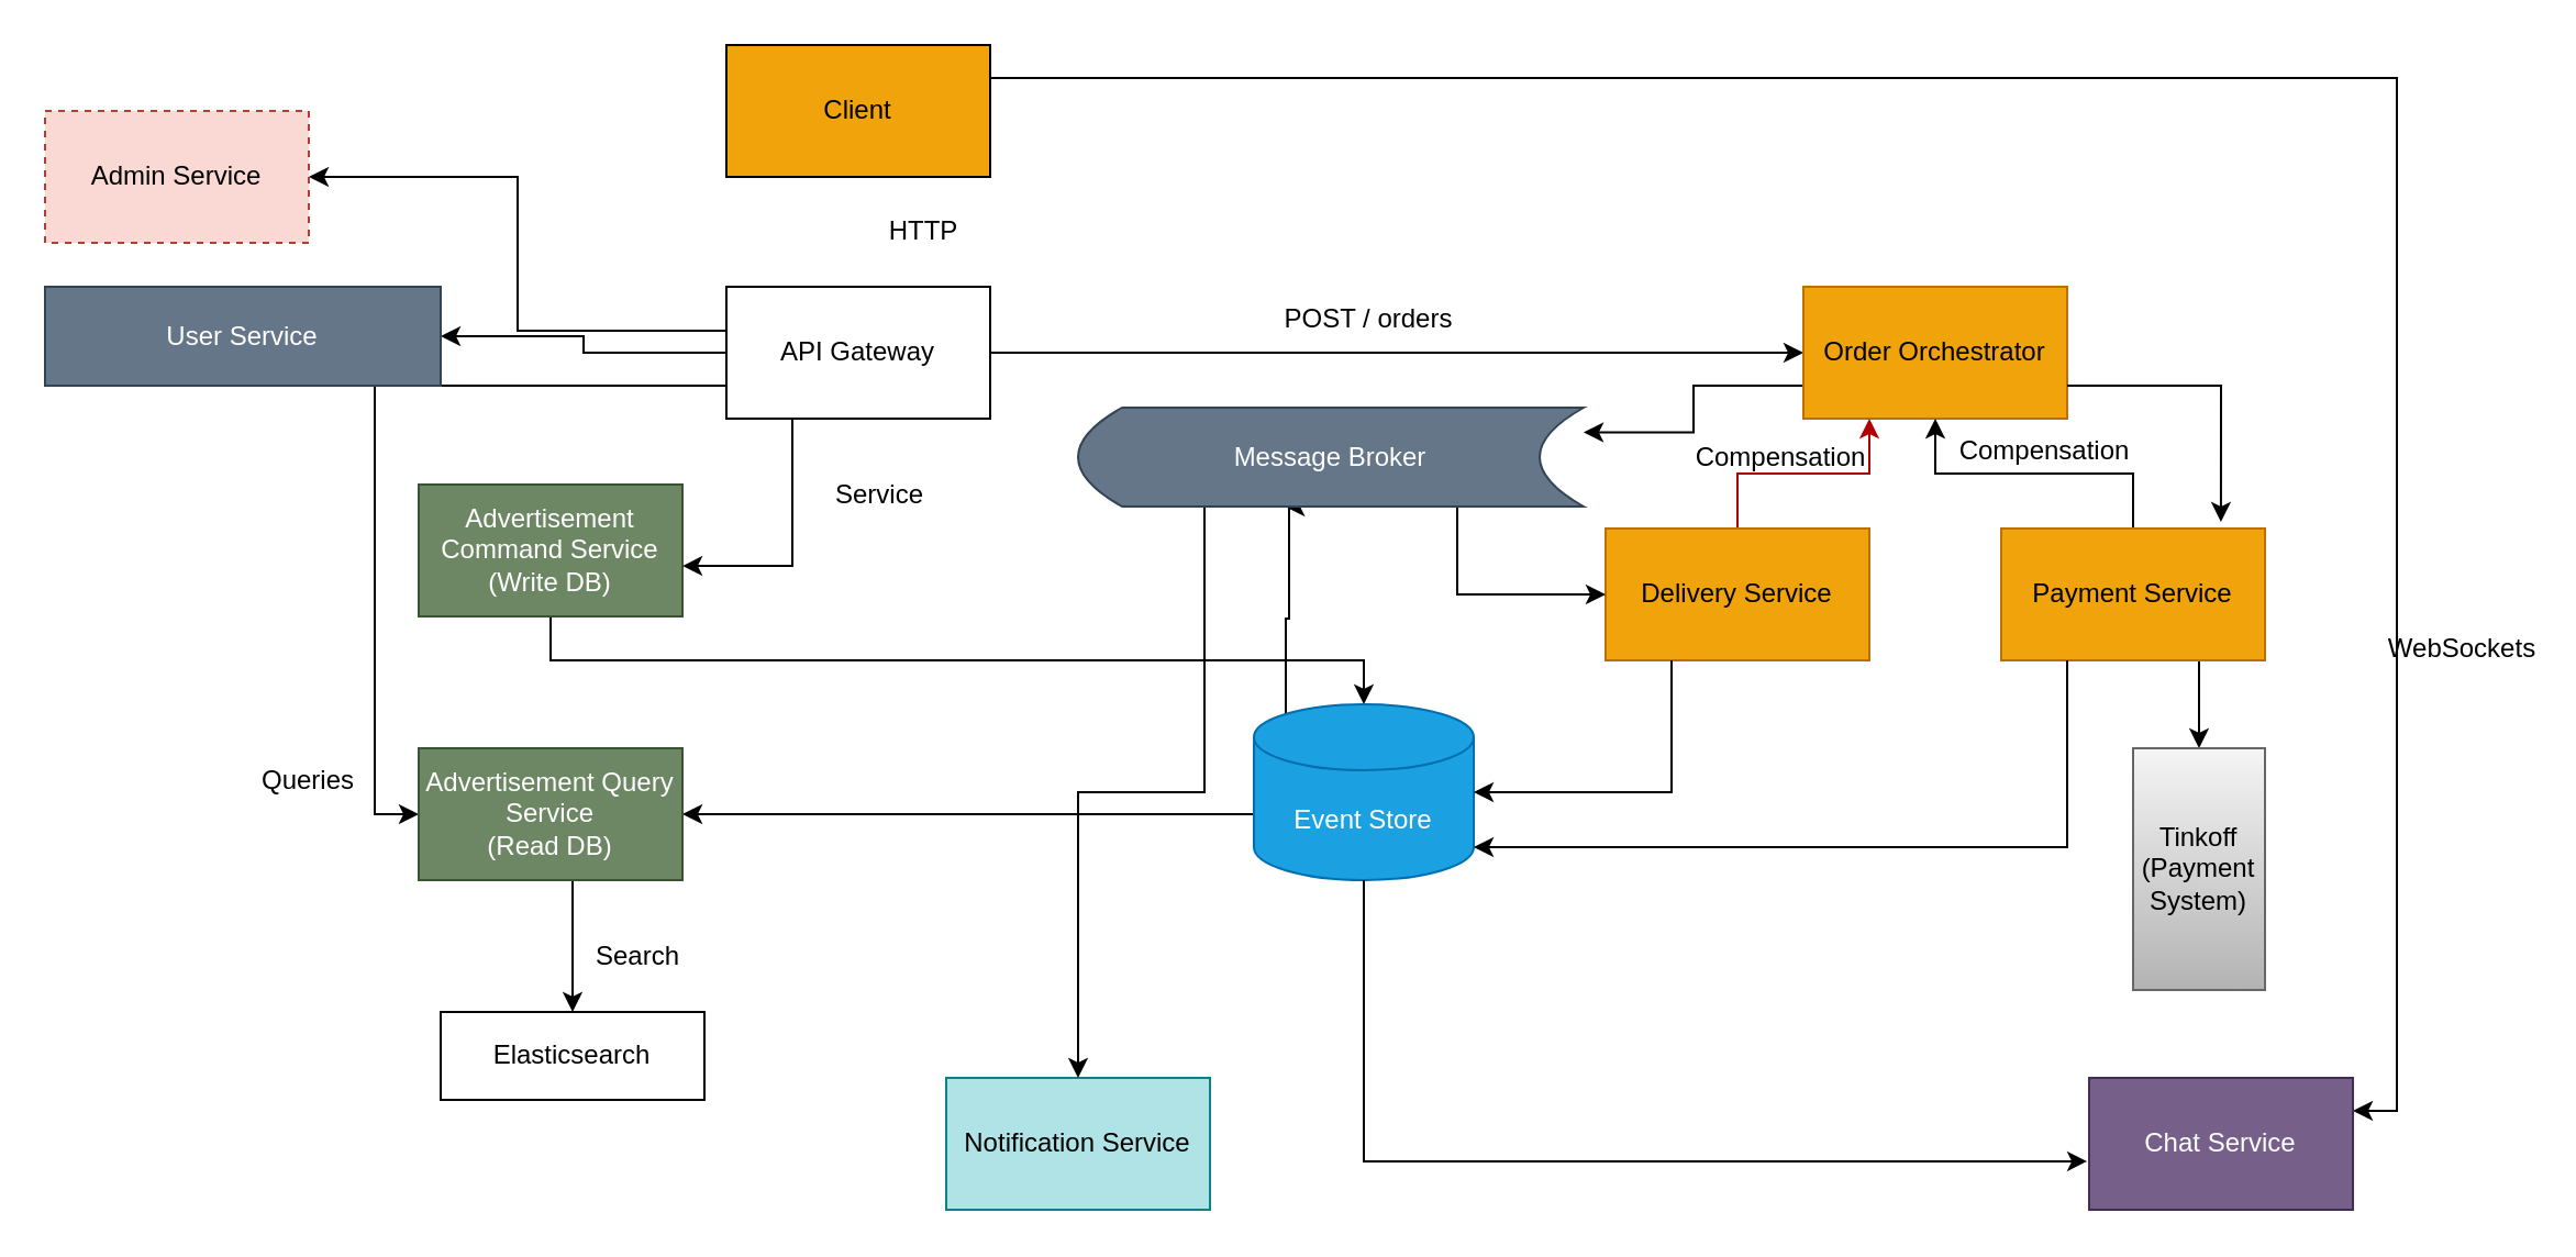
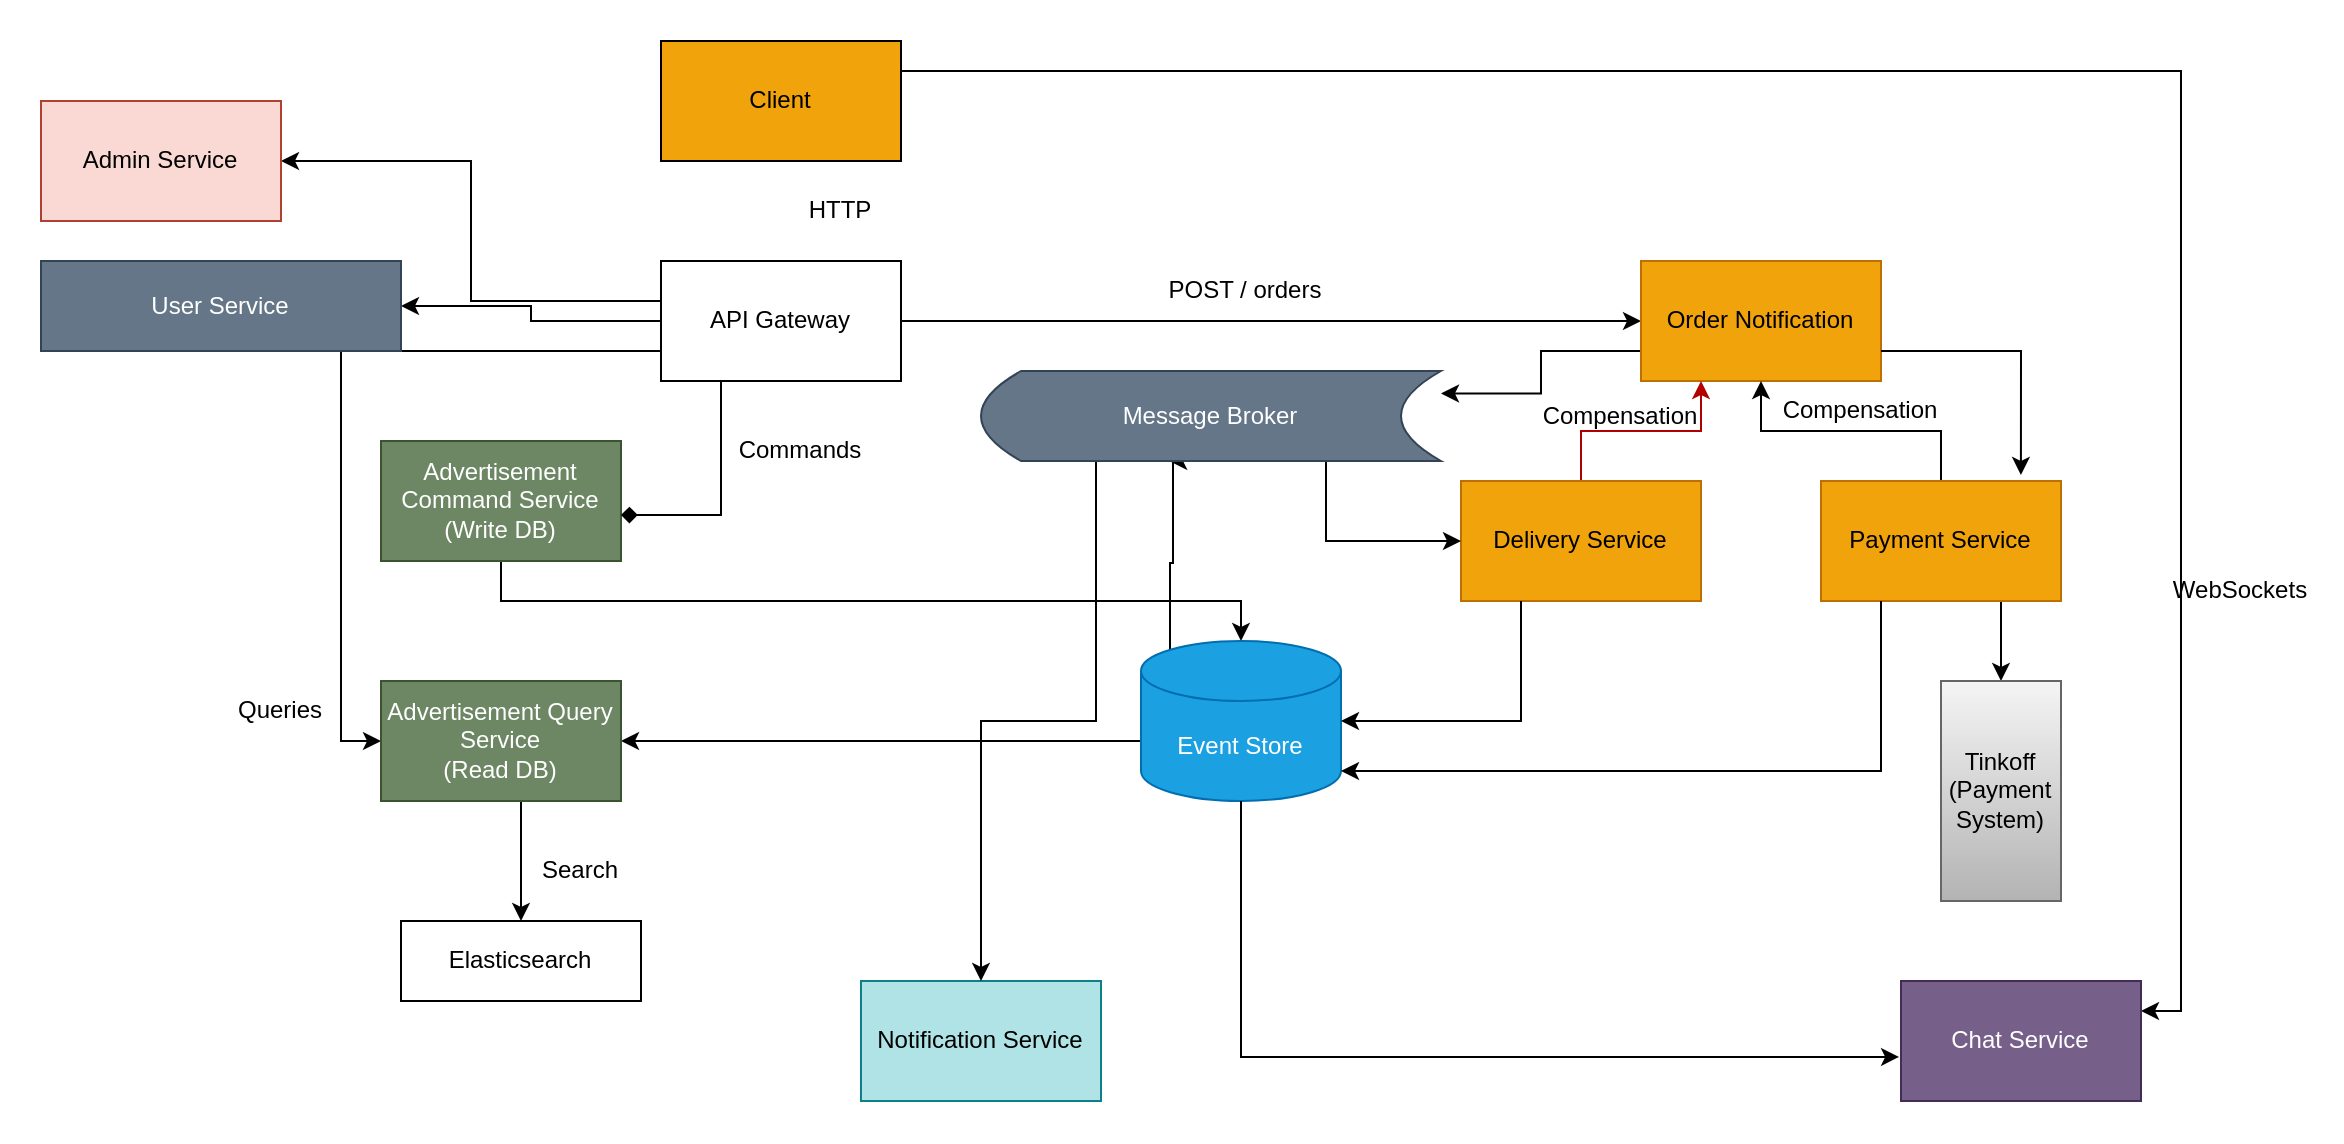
  <mxCell id="0" />
  <mxCell id="1" parent="0" />
  <mxCell id="2" style="edgeStyle=orthogonalEdgeStyle;rounded=0;orthogonalLoop=1;jettySize=auto;html=1;exitX=1;exitY=0.5;exitDx=0;exitDy=0;entryX=1;entryY=0.5;entryDx=0;entryDy=0;" parent="1" edge="1"><mxGeometry relative="1" as="geometry"><Array as="points"><mxPoint x="1090" y="35" /><mxPoint x="1090" y="505" /><mxPoint x="1070" y="505" /></Array><mxPoint x="450" y="35" as="sourcePoint" /><mxPoint x="1070" y="505" as="targetPoint" /></mxGeometry></mxCell>
  <mxCell id="3" value="Client" style="rounded=0;whiteSpace=wrap;html=1;fillColor=#f0a30a;" parent="1" vertex="1"><mxGeometry x="330" y="20" width="120" height="60" as="geometry" /></mxCell>
  <mxCell id="4" style="edgeStyle=orthogonalEdgeStyle;rounded=0;orthogonalLoop=1;jettySize=auto;html=1;exitX=0;exitY=0.5;exitDx=0;exitDy=0;entryX=1;entryY=0.5;entryDx=0;entryDy=0;" parent="1" source="8" target="9" edge="1"><mxGeometry relative="1" as="geometry" /></mxCell>
  <mxCell id="5" style="edgeStyle=orthogonalEdgeStyle;rounded=0;orthogonalLoop=1;jettySize=auto;html=1;exitX=0;exitY=0.75;exitDx=0;exitDy=0;entryX=0;entryY=0.5;entryDx=0;entryDy=0;" parent="1" source="8" target="18" edge="1"><mxGeometry relative="1" as="geometry" /></mxCell>
  <mxCell id="6" style="edgeStyle=orthogonalEdgeStyle;rounded=0;orthogonalLoop=1;jettySize=auto;html=1;exitX=1;exitY=0.5;exitDx=0;exitDy=0;entryX=0;entryY=0.5;entryDx=0;entryDy=0;" parent="1" source="8" target="26" edge="1"><mxGeometry relative="1" as="geometry" /></mxCell>
  <mxCell id="7" style="edgeStyle=orthogonalEdgeStyle;rounded=0;orthogonalLoop=1;jettySize=auto;html=1;entryX=1;entryY=0.5;entryDx=0;entryDy=0;" edge="1" parent="1" source="8" target="43"><mxGeometry relative="1" as="geometry"><Array as="points"><mxPoint x="235" y="150" /><mxPoint x="235" y="80" /></Array></mxGeometry></mxCell>
  <mxCell id="8" value="API Gateway" style="rounded=0;whiteSpace=wrap;html=1;" parent="1" vertex="1"><mxGeometry x="330" y="130" width="120" height="60" as="geometry" /></mxCell>
  <mxCell id="9" value="User Service" style="rounded=0;whiteSpace=wrap;html=1;fillColor=#647687;strokeColor=#314354;fontColor=#ffffff;" parent="1" vertex="1"><mxGeometry x="20" y="130" width="180" height="45" as="geometry" /></mxCell>
  <mxCell id="10" style="edgeStyle=orthogonalEdgeStyle;rounded=0;orthogonalLoop=1;jettySize=auto;html=1;exitX=0.5;exitY=1;exitDx=0;exitDy=0;" parent="1" source="11" target="16" edge="1"><mxGeometry relative="1" as="geometry" /></mxCell>
  <mxCell id="11" value="Advertisement Command Service&lt;div&gt;(Write DB)&lt;/div&gt;" style="rounded=0;whiteSpace=wrap;html=1;fillColor=#6d8764;fontColor=#ffffff;strokeColor=#3A5431;" parent="1" vertex="1"><mxGeometry x="190" y="220" width="120" height="60" as="geometry" /></mxCell>
- <mxCell id="12" style="edgeStyle=orthogonalEdgeStyle;rounded=0;orthogonalLoop=1;jettySize=auto;html=1;exitX=0.25;exitY=1;exitDx=0;exitDy=0;entryX=1;entryY=0.617;entryDx=0;entryDy=0;entryPerimeter=0;" parent="1" source="8" target="11" edge="1"><mxGeometry relative="1" as="geometry" /></mxCell>
- <mxCell id="13" value="Service" style="text;strokeColor=none;align=center;fillColor=none;html=1;verticalAlign=middle;whiteSpace=wrap;rounded=0;" parent="1" vertex="1"><mxGeometry x="370" y="210" width="60" height="30" as="geometry" /></mxCell>
+ <mxCell id="12" style="edgeStyle=orthogonalEdgeStyle;rounded=0;orthogonalLoop=1;jettySize=auto;html=1;exitX=0.25;exitY=1;exitDx=0;exitDy=0;entryX=1;entryY=0.617;entryDx=0;entryDy=0;entryPerimeter=0;endArrow=diamond;" parent="1" source="8" target="11" edge="1"><mxGeometry relative="1" as="geometry" /></mxCell>
+ <mxCell id="13" value="Commands" style="text;strokeColor=none;align=center;fillColor=none;html=1;verticalAlign=middle;whiteSpace=wrap;rounded=0;" parent="1" vertex="1"><mxGeometry x="370" y="210" width="60" height="30" as="geometry" /></mxCell>
  <mxCell id="14" style="edgeStyle=orthogonalEdgeStyle;rounded=0;orthogonalLoop=1;jettySize=auto;html=1;exitX=0;exitY=0.5;exitDx=0;exitDy=0;exitPerimeter=0;entryX=1;entryY=0.5;entryDx=0;entryDy=0;" parent="1" source="16" target="18" edge="1"><mxGeometry relative="1" as="geometry"><Array as="points"><mxPoint x="570" y="370" /></Array></mxGeometry></mxCell>
  <mxCell id="15" style="edgeStyle=orthogonalEdgeStyle;rounded=0;orthogonalLoop=1;jettySize=auto;html=1;exitX=0.145;exitY=0;exitDx=0;exitDy=4.35;exitPerimeter=0;entryX=0.409;entryY=1;entryDx=0;entryDy=0;entryPerimeter=0;" parent="1" source="16" target="39" edge="1"><mxGeometry relative="1" as="geometry"><mxPoint x="585" y="240" as="targetPoint" /><Array as="points"><mxPoint x="585" y="281" /><mxPoint x="586" y="281" /><mxPoint x="586" y="230" /></Array></mxGeometry></mxCell>
  <mxCell id="16" value="Event Store" style="shape=cylinder3;whiteSpace=wrap;html=1;boundedLbl=1;backgroundOutline=1;size=15;fillColor=#1ba1e2;fontColor=#ffffff;strokeColor=#006EAF;" parent="1" vertex="1"><mxGeometry x="570" y="320" width="100" height="80" as="geometry" /></mxCell>
  <mxCell id="17" style="edgeStyle=orthogonalEdgeStyle;rounded=0;orthogonalLoop=1;jettySize=auto;html=1;exitX=0.75;exitY=1;exitDx=0;exitDy=0;entryX=0.5;entryY=0;entryDx=0;entryDy=0;" parent="1" source="18" target="20" edge="1"><mxGeometry relative="1" as="geometry"><Array as="points"><mxPoint x="260" y="400" /></Array></mxGeometry></mxCell>
  <mxCell id="18" value="Advertisement Query Service&lt;div&gt;(Read DB)&lt;/div&gt;" style="rounded=0;whiteSpace=wrap;html=1;fillColor=#6d8764;fontColor=#ffffff;strokeColor=#3A5431;" parent="1" vertex="1"><mxGeometry x="190" y="340" width="120" height="60" as="geometry" /></mxCell>
  <mxCell id="19" value="Queries" style="text;strokeColor=none;align=center;fillColor=none;html=1;verticalAlign=middle;whiteSpace=wrap;rounded=0;" parent="1" vertex="1"><mxGeometry x="110" y="340" width="60" height="30" as="geometry" /></mxCell>
  <mxCell id="20" value="Elasticsearch" style="rounded=0;whiteSpace=wrap;html=1;" parent="1" vertex="1"><mxGeometry x="200" y="460" width="120" height="40" as="geometry" /></mxCell>
  <mxCell id="21" value="Search" style="text;strokeColor=none;align=center;fillColor=none;html=1;verticalAlign=middle;whiteSpace=wrap;rounded=0;" parent="1" vertex="1"><mxGeometry x="260" y="420" width="60" height="30" as="geometry" /></mxCell>
  <mxCell id="22" value="Notification Service" style="rounded=0;whiteSpace=wrap;html=1;fillColor=#b0e3e6;strokeColor=#0e8088;" parent="1" vertex="1"><mxGeometry x="430" y="490" width="120" height="60" as="geometry" /></mxCell>
  <mxCell id="23" value="Chat Service" style="rounded=0;whiteSpace=wrap;html=1;fillColor=#76608a;fontColor=#ffffff;strokeColor=#432D57;" parent="1" vertex="1"><mxGeometry x="950" y="490" width="120" height="60" as="geometry" /></mxCell>
  <mxCell id="24" value="WebSockets" style="text;strokeColor=none;align=center;fillColor=none;html=1;verticalAlign=middle;whiteSpace=wrap;rounded=0;" parent="1" vertex="1"><mxGeometry x="1090" y="280" width="60" height="30" as="geometry" /></mxCell>
  <mxCell id="25" style="edgeStyle=orthogonalEdgeStyle;rounded=0;orthogonalLoop=1;jettySize=auto;html=1;exitX=0;exitY=0.75;exitDx=0;exitDy=0;entryX=1;entryY=0.25;entryDx=0;entryDy=0;" parent="1" source="26" target="39" edge="1"><mxGeometry relative="1" as="geometry" /></mxCell>
- <mxCell id="26" value="Order Orchestrator" style="rounded=0;whiteSpace=wrap;html=1;fillColor=#f0a30a;fontColor=#000000;strokeColor=#BD7000;" parent="1" vertex="1"><mxGeometry x="820" y="130" width="120" height="60" as="geometry" /></mxCell>
+ <mxCell id="26" value="Order Notification" style="rounded=0;whiteSpace=wrap;html=1;fillColor=#f0a30a;fontColor=#000000;strokeColor=#BD7000;" parent="1" vertex="1"><mxGeometry x="820" y="130" width="120" height="60" as="geometry" /></mxCell>
  <mxCell id="27" value="HTTP" style="text;strokeColor=none;align=center;fillColor=none;html=1;verticalAlign=middle;whiteSpace=wrap;rounded=0;" parent="1" vertex="1"><mxGeometry x="390" y="90" width="60" height="30" as="geometry" /></mxCell>
  <mxCell id="28" value="POST / orders" style="text;strokeColor=none;align=center;fillColor=none;html=1;verticalAlign=middle;whiteSpace=wrap;rounded=0;" parent="1" vertex="1"><mxGeometry x="575" y="130" width="95" height="30" as="geometry" /></mxCell>
  <mxCell id="29" style="edgeStyle=orthogonalEdgeStyle;rounded=0;orthogonalLoop=1;jettySize=auto;html=1;exitX=0.5;exitY=1;exitDx=0;exitDy=0;exitPerimeter=0;entryX=-0.008;entryY=0.633;entryDx=0;entryDy=0;entryPerimeter=0;" parent="1" source="16" target="23" edge="1"><mxGeometry relative="1" as="geometry" /></mxCell>
  <mxCell id="30" style="edgeStyle=orthogonalEdgeStyle;rounded=0;orthogonalLoop=1;jettySize=auto;html=1;exitX=0.5;exitY=0;exitDx=0;exitDy=0;entryX=0.25;entryY=1;entryDx=0;entryDy=0;fillColor=#e51400;strokeColor=#B20000;" parent="1" source="31" target="26" edge="1"><mxGeometry relative="1" as="geometry" /></mxCell>
  <mxCell id="31" value="Delivery Service" style="rounded=0;whiteSpace=wrap;html=1;fillColor=#f0a30a;fontColor=#000000;strokeColor=#BD7000;" parent="1" vertex="1"><mxGeometry x="730" y="240" width="120" height="60" as="geometry" /></mxCell>
  <mxCell id="32" style="edgeStyle=orthogonalEdgeStyle;rounded=0;orthogonalLoop=1;jettySize=auto;html=1;exitX=0.25;exitY=0;exitDx=0;exitDy=0;entryX=0.5;entryY=1;entryDx=0;entryDy=0;" parent="1" source="34" target="26" edge="1"><mxGeometry relative="1" as="geometry"><Array as="points"><mxPoint x="970" y="240" /><mxPoint x="970" y="215" /><mxPoint x="880" y="215" /></Array></mxGeometry></mxCell>
  <mxCell id="33" style="edgeStyle=orthogonalEdgeStyle;rounded=0;orthogonalLoop=1;jettySize=auto;html=1;entryX=0.5;entryY=0;entryDx=0;entryDy=0;" edge="1" parent="1" source="34" target="44"><mxGeometry relative="1" as="geometry"><Array as="points"><mxPoint x="1000" y="310" /><mxPoint x="1000" y="310" /></Array></mxGeometry></mxCell>
  <mxCell id="34" value="Payment Service" style="rounded=0;whiteSpace=wrap;html=1;fillColor=#f0a30a;fontColor=#000000;strokeColor=#BD7000;" parent="1" vertex="1"><mxGeometry x="910" y="240" width="120" height="60" as="geometry" /></mxCell>
  <mxCell id="35" style="edgeStyle=orthogonalEdgeStyle;rounded=0;orthogonalLoop=1;jettySize=auto;html=1;exitX=1;exitY=0.75;exitDx=0;exitDy=0;entryX=0.833;entryY=-0.05;entryDx=0;entryDy=0;entryPerimeter=0;" parent="1" source="26" target="34" edge="1"><mxGeometry relative="1" as="geometry" /></mxCell>
  <mxCell id="36" style="edgeStyle=orthogonalEdgeStyle;rounded=0;orthogonalLoop=1;jettySize=auto;html=1;exitX=0.25;exitY=1;exitDx=0;exitDy=0;entryX=1;entryY=0.5;entryDx=0;entryDy=0;entryPerimeter=0;" parent="1" source="31" target="16" edge="1"><mxGeometry relative="1" as="geometry" /></mxCell>
  <mxCell id="37" style="edgeStyle=orthogonalEdgeStyle;rounded=0;orthogonalLoop=1;jettySize=auto;html=1;exitX=0.75;exitY=1;exitDx=0;exitDy=0;entryX=0;entryY=0.5;entryDx=0;entryDy=0;" parent="1" source="39" target="31" edge="1"><mxGeometry relative="1" as="geometry" /></mxCell>
  <mxCell id="38" style="edgeStyle=orthogonalEdgeStyle;rounded=0;orthogonalLoop=1;jettySize=auto;html=1;exitX=0.25;exitY=1;exitDx=0;exitDy=0;entryX=0.5;entryY=0;entryDx=0;entryDy=0;" parent="1" source="39" target="22" edge="1"><mxGeometry relative="1" as="geometry" /></mxCell>
  <mxCell id="39" value="Message Broker" style="shape=dataStorage;whiteSpace=wrap;html=1;fixedSize=1;fillColor=#647687;fontColor=#ffffff;strokeColor=#314354;" parent="1" vertex="1"><mxGeometry x="490" y="185" width="230" height="45" as="geometry" /></mxCell>
  <mxCell id="40" value="Compensation" style="text;strokeColor=none;align=center;fillColor=none;html=1;verticalAlign=middle;whiteSpace=wrap;rounded=0;" parent="1" vertex="1"><mxGeometry x="780" y="192.5" width="60" height="30" as="geometry" /></mxCell>
  <mxCell id="41" value="Compensation" style="text;strokeColor=none;align=center;fillColor=none;html=1;verticalAlign=middle;whiteSpace=wrap;rounded=0;" parent="1" vertex="1"><mxGeometry x="900" y="190" width="60" height="30" as="geometry" /></mxCell>
  <mxCell id="42" style="edgeStyle=orthogonalEdgeStyle;rounded=0;orthogonalLoop=1;jettySize=auto;html=1;exitX=0.25;exitY=1;exitDx=0;exitDy=0;entryX=1;entryY=1;entryDx=0;entryDy=-15;entryPerimeter=0;" parent="1" source="34" target="16" edge="1"><mxGeometry relative="1" as="geometry" /></mxCell>
- <mxCell id="43" value="Admin Service" style="rounded=0;whiteSpace=wrap;html=1;fillColor=#fad9d5;strokeColor=#ae4132;dashed=1;" vertex="1" parent="1"><mxGeometry x="20" y="50" width="120" height="60" as="geometry" /></mxCell>
+ <mxCell id="43" value="Admin Service" style="rounded=0;whiteSpace=wrap;html=1;fillColor=#fad9d5;strokeColor=#ae4132;" vertex="1" parent="1"><mxGeometry x="20" y="50" width="120" height="60" as="geometry" /></mxCell>
  <mxCell id="44" value="Tinkoff (Payment System)" style="rounded=0;whiteSpace=wrap;html=1;fillColor=#f5f5f5;strokeColor=#666666;gradientColor=#b3b3b3;" vertex="1" parent="1"><mxGeometry x="970" y="340" width="60" height="110" as="geometry" /></mxCell>
